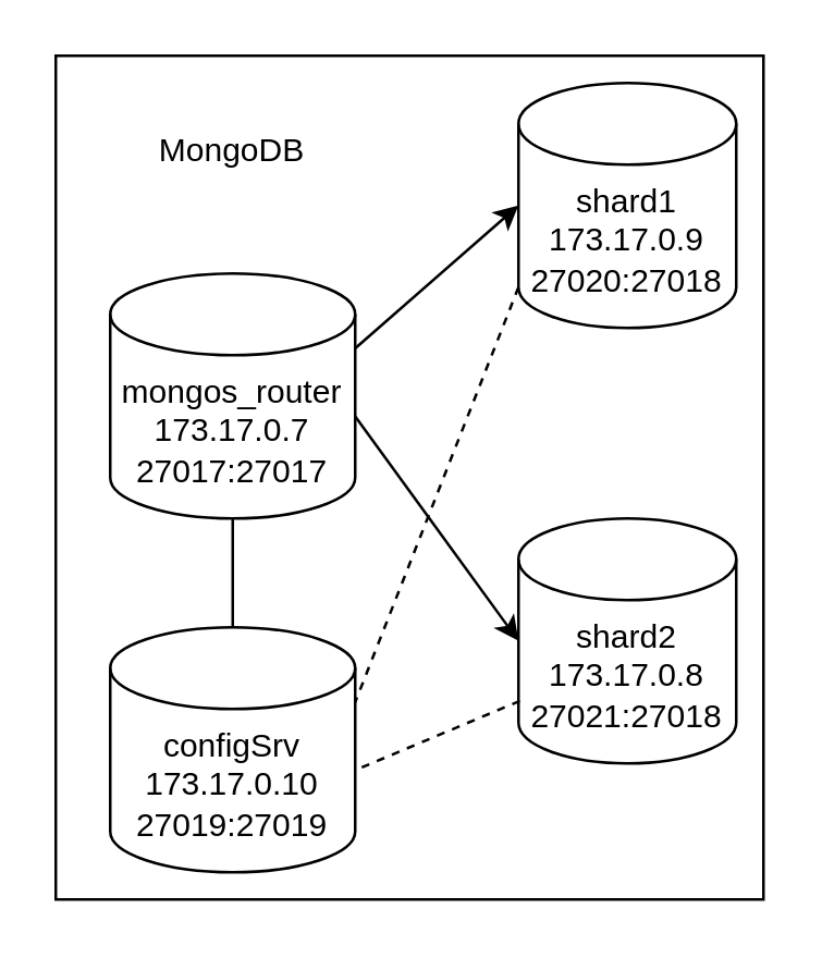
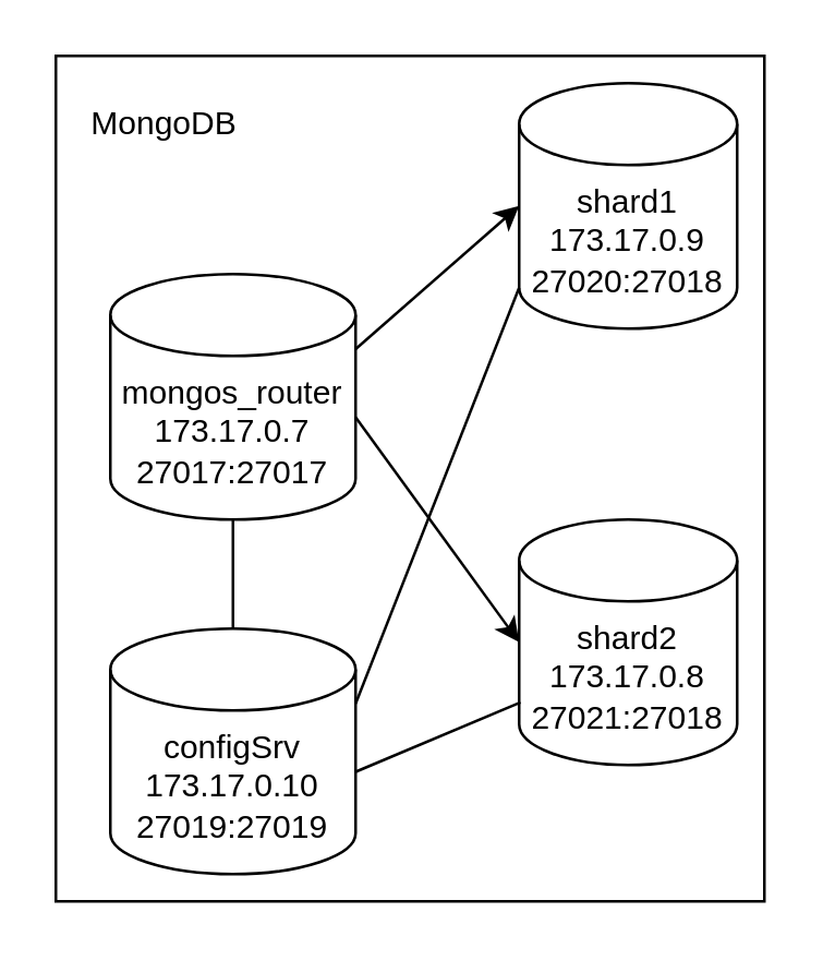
  <mxCell id="0" />
  <mxCell id="1" parent="0" />
  <mxCell id="2" value="" style="rounded=0;whiteSpace=wrap;html=1;" parent="1" vertex="1"><mxGeometry x="20" y="20" width="260" height="310" as="geometry" /></mxCell>
  <mxCell id="3" value="&lt;div&gt;mongos_router&lt;/div&gt;&lt;div&gt;173.17.0.7&lt;/div&gt;&lt;div&gt;27017:27017&lt;/div&gt;" style="shape=cylinder3;whiteSpace=wrap;html=1;boundedLbl=1;backgroundOutline=1;size=15;" parent="1" vertex="1"><mxGeometry x="40" y="100" width="90" height="90" as="geometry" /></mxCell>
  <mxCell id="4" value="&lt;div&gt;shard1&lt;/div&gt;&lt;div&gt;&lt;div&gt;173.17.0.9&lt;/div&gt;&lt;div&gt;27020:27018&lt;/div&gt;&lt;/div&gt;" style="shape=cylinder3;whiteSpace=wrap;html=1;boundedLbl=1;backgroundOutline=1;size=15;" parent="1" vertex="1"><mxGeometry x="190" y="30" width="80" height="90" as="geometry" /></mxCell>
  <mxCell id="5" value="&lt;div&gt;shard2&lt;/div&gt;&lt;div&gt;&lt;div&gt;173.17.0.8&lt;/div&gt;&lt;div&gt;27021:27018&lt;/div&gt;&lt;/div&gt;" style="shape=cylinder3;whiteSpace=wrap;html=1;boundedLbl=1;backgroundOutline=1;size=15;" parent="1" vertex="1"><mxGeometry x="190" y="190" width="80" height="90" as="geometry" /></mxCell>
  <mxCell id="6" value="&lt;div&gt;config&lt;span style=&quot;background-color: transparent; color: light-dark(rgb(0, 0, 0), rgb(255, 255, 255));&quot;&gt;Srv&lt;/span&gt;&lt;/div&gt;&lt;div&gt;&lt;div&gt;173.17.0.10&lt;/div&gt;&lt;div&gt;27019&lt;span style=&quot;background-color: transparent; color: light-dark(rgb(0, 0, 0), rgb(255, 255, 255));&quot;&gt;:27019&lt;/span&gt;&lt;/div&gt;&lt;/div&gt;" style="shape=cylinder3;whiteSpace=wrap;html=1;boundedLbl=1;backgroundOutline=1;size=15;" parent="1" vertex="1"><mxGeometry x="40" y="230" width="90" height="90" as="geometry" /></mxCell>
  <mxCell id="7" style="rounded=0;orthogonalLoop=1;jettySize=auto;html=1;exitX=1;exitY=0;exitDx=0;exitDy=27.5;exitPerimeter=0;entryX=0;entryY=0.5;entryDx=0;entryDy=0;entryPerimeter=0;endArrow=classic;startFill=0;endFill=1;" parent="1" source="3" target="4" edge="1"><mxGeometry relative="1" as="geometry" /></mxCell>
  <mxCell id="8" style="rounded=0;orthogonalLoop=1;jettySize=auto;html=1;exitX=1;exitY=0;exitDx=0;exitDy=52.5;exitPerimeter=0;entryX=0;entryY=0.5;entryDx=0;entryDy=0;entryPerimeter=0;endArrow=classic;startFill=0;endFill=1;" parent="1" source="3" target="5" edge="1"><mxGeometry relative="1" as="geometry" /></mxCell>
  <mxCell id="9" style="edgeStyle=orthogonalEdgeStyle;rounded=0;orthogonalLoop=1;jettySize=auto;html=1;exitX=0.5;exitY=1;exitDx=0;exitDy=0;exitPerimeter=0;entryX=0.5;entryY=0;entryDx=0;entryDy=0;entryPerimeter=0;endArrow=none;startFill=0;" parent="1" source="3" target="6" edge="1"><mxGeometry relative="1" as="geometry" /></mxCell>
- <mxCell id="10" style="rounded=0;orthogonalLoop=1;jettySize=auto;html=1;exitX=0;exitY=1;exitDx=0;exitDy=-15;exitPerimeter=0;entryX=1;entryY=0;entryDx=0;entryDy=27.5;entryPerimeter=0;endArrow=none;startFill=0;dashed=1;" parent="1" source="4" target="6" edge="1"><mxGeometry relative="1" as="geometry" /></mxCell>
- <mxCell id="11" style="rounded=0;orthogonalLoop=1;jettySize=auto;html=1;exitX=0.006;exitY=0.745;exitDx=0;exitDy=0;exitPerimeter=0;entryX=1;entryY=0;entryDx=0;entryDy=52.5;entryPerimeter=0;endArrow=none;startFill=0;dashed=1;" parent="1" source="5" target="6" edge="1"><mxGeometry relative="1" as="geometry" /></mxCell>
- <mxCell id="12" value="MongoDB" style="text;html=1;align=center;verticalAlign=middle;whiteSpace=wrap;rounded=0;" parent="1" vertex="1"><mxGeometry x="55" y="40" width="60" height="30" as="geometry" /></mxCell>
+ <mxCell id="10" style="rounded=0;orthogonalLoop=1;jettySize=auto;html=1;exitX=0;exitY=1;exitDx=0;exitDy=-15;exitPerimeter=0;entryX=1;entryY=0;entryDx=0;entryDy=27.5;entryPerimeter=0;endArrow=none;startFill=0;" parent="1" source="4" target="6" edge="1"><mxGeometry relative="1" as="geometry" /></mxCell>
+ <mxCell id="11" style="rounded=0;orthogonalLoop=1;jettySize=auto;html=1;exitX=0.006;exitY=0.745;exitDx=0;exitDy=0;exitPerimeter=0;entryX=1;entryY=0;entryDx=0;entryDy=52.5;entryPerimeter=0;endArrow=none;startFill=0;" parent="1" source="5" target="6" edge="1"><mxGeometry relative="1" as="geometry" /></mxCell>
+ <mxCell id="12" value="MongoDB" style="text;html=1;align=center;verticalAlign=middle;whiteSpace=wrap;rounded=0;" parent="1" vertex="1"><mxGeometry x="30" y="30" width="60" height="30" as="geometry" /></mxCell>
